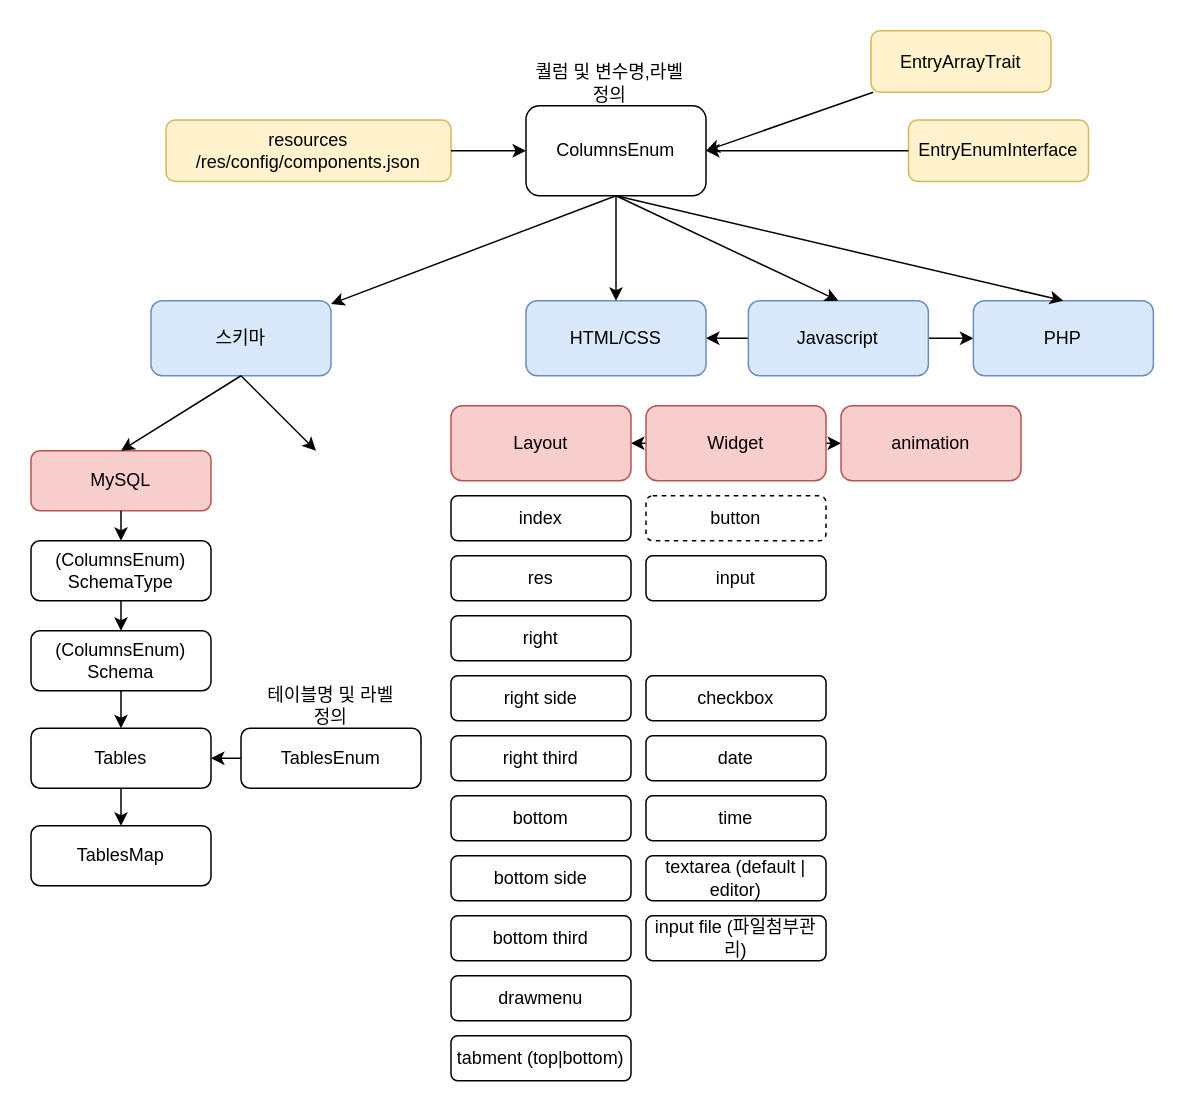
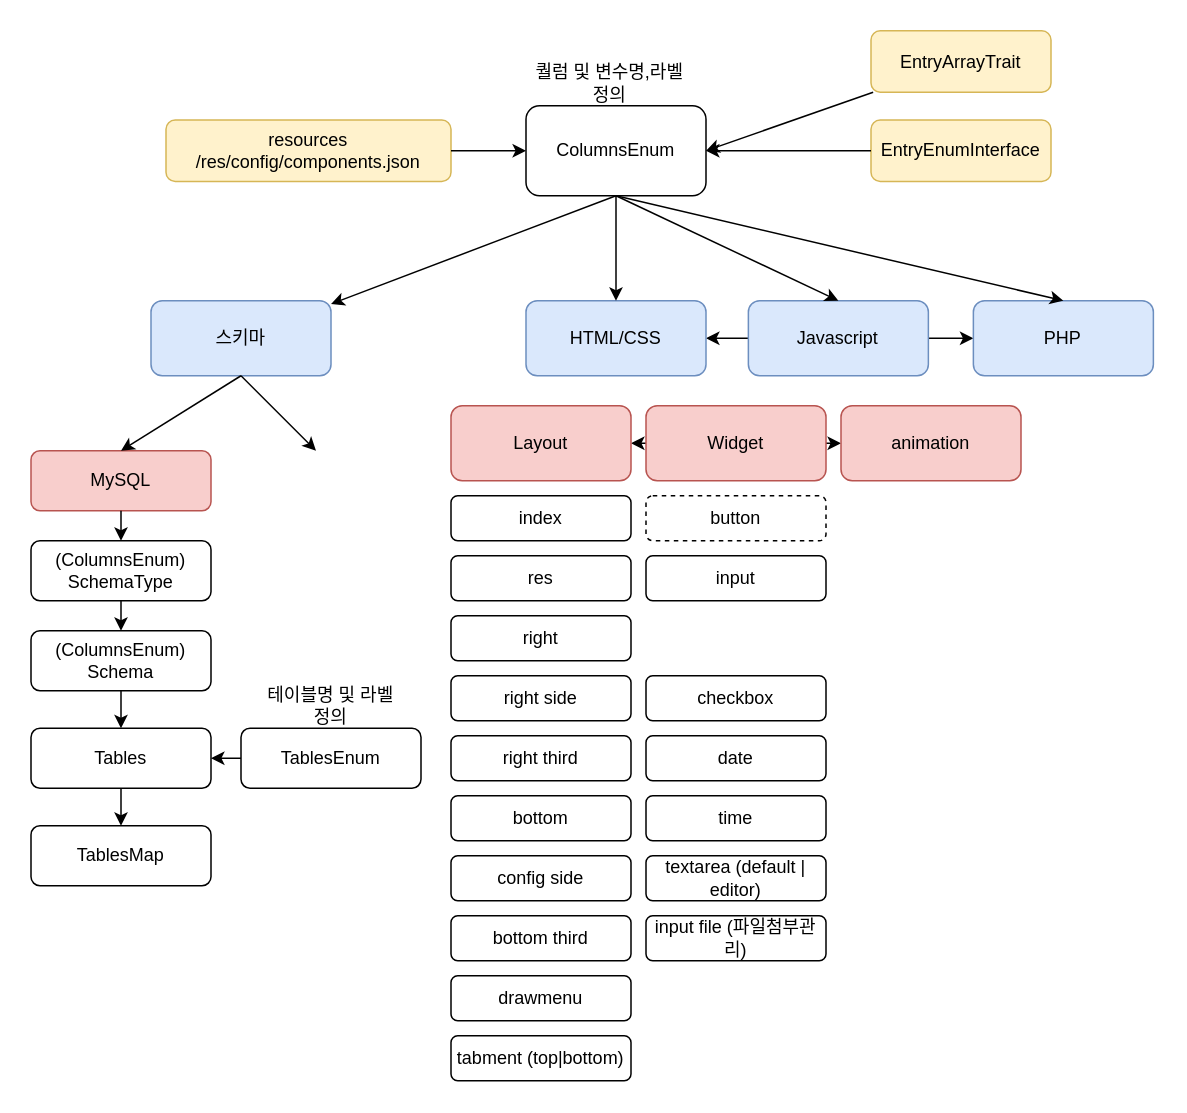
  <mxCell id="0" />
  <mxCell id="1" parent="0" />
  <mxCell id="2" value="" style="endArrow=classic;startArrow=classic;html=1;exitX=1;exitY=0.5;exitDx=0;exitDy=0;entryX=0;entryY=0.5;entryDx=0;entryDy=0;" parent="1" source="31" target="44" edge="1"><mxGeometry width="50" height="50" relative="1" as="geometry"><mxPoint x="480" y="235" as="sourcePoint" /><mxPoint x="658.25" y="235" as="targetPoint" /></mxGeometry></mxCell>
  <mxCell id="3" value="" style="endArrow=classic;startArrow=classic;html=1;exitX=1;exitY=0.5;exitDx=0;exitDy=0;" parent="1" source="18" target="22" edge="1"><mxGeometry width="50" height="50" relative="1" as="geometry"><mxPoint x="610" y="530" as="sourcePoint" /><mxPoint x="660" y="480" as="targetPoint" /></mxGeometry></mxCell>
  <mxCell id="4" value="ColumnsEnum" style="rounded=1;whiteSpace=wrap;html=1;" parent="1" vertex="1"><mxGeometry x="350" y="70" width="120" height="60" as="geometry" /></mxCell>
  <mxCell id="5" value="EntryArrayTrait" style="rounded=1;whiteSpace=wrap;html=1;fillColor=#fff2cc;strokeColor=#d6b656;" parent="1" vertex="1"><mxGeometry x="580" y="20" width="120" height="41" as="geometry" /></mxCell>
  <mxCell id="6" value="" style="endArrow=classic;html=1;entryX=1;entryY=0.5;entryDx=0;entryDy=0;" parent="1" source="5" target="4" edge="1"><mxGeometry width="50" height="50" relative="1" as="geometry"><mxPoint x="690" y="380" as="sourcePoint" /><mxPoint x="740" y="330" as="targetPoint" /></mxGeometry></mxCell>
  <mxCell id="7" value="resources&lt;br&gt;/res/config/components.json" style="rounded=1;whiteSpace=wrap;html=1;fillColor=#fff2cc;strokeColor=#d6b656;" parent="1" vertex="1"><mxGeometry x="110" y="79.5" width="190" height="41" as="geometry" /></mxCell>
  <mxCell id="8" value="퀄럼 및 변수명,라벨 &lt;br&gt;정의" style="text;html=1;strokeColor=none;fillColor=none;align=center;verticalAlign=middle;whiteSpace=wrap;rounded=0;" parent="1" vertex="1"><mxGeometry x="351.75" y="40" width="108.25" height="30" as="geometry" /></mxCell>
  <mxCell id="9" value="" style="endArrow=classic;html=1;entryX=0;entryY=0.5;entryDx=0;entryDy=0;exitX=1;exitY=0.5;exitDx=0;exitDy=0;" parent="1" source="7" target="4" edge="1"><mxGeometry width="50" height="50" relative="1" as="geometry"><mxPoint x="530" y="110" as="sourcePoint" /><mxPoint x="480" y="110" as="targetPoint" /></mxGeometry></mxCell>
  <mxCell id="10" value="스키마" style="rounded=1;whiteSpace=wrap;html=1;fillColor=#dae8fc;strokeColor=#6c8ebf;" parent="1" vertex="1"><mxGeometry x="100" y="200" width="120" height="50" as="geometry" /></mxCell>
  <mxCell id="11" value="MySQL" style="rounded=1;whiteSpace=wrap;html=1;fillColor=#f8cecc;strokeColor=#b85450;" parent="1" vertex="1"><mxGeometry x="20" y="300" width="120" height="40" as="geometry" /></mxCell>
  <mxCell id="12" value="(ColumnsEnum)&lt;br&gt;SchemaType" style="rounded=1;whiteSpace=wrap;html=1;" parent="1" vertex="1"><mxGeometry x="20" y="360" width="120" height="40" as="geometry" /></mxCell>
  <mxCell id="13" value="(ColumnsEnum)&lt;br&gt;Schema" style="rounded=1;whiteSpace=wrap;html=1;" parent="1" vertex="1"><mxGeometry x="20" y="420" width="120" height="40" as="geometry" /></mxCell>
  <mxCell id="14" value="" style="endArrow=classic;html=1;entryX=0.5;entryY=0;entryDx=0;entryDy=0;" parent="1" source="12" target="13" edge="1"><mxGeometry width="50" height="50" relative="1" as="geometry"><mxPoint x="210" y="110" as="sourcePoint" /><mxPoint x="260" y="110" as="targetPoint" /></mxGeometry></mxCell>
  <mxCell id="15" value="" style="endArrow=classic;html=1;exitX=0.5;exitY=1;exitDx=0;exitDy=0;" parent="1" source="4" target="10" edge="1"><mxGeometry width="50" height="50" relative="1" as="geometry"><mxPoint x="310" y="110" as="sourcePoint" /><mxPoint x="360" y="110" as="targetPoint" /></mxGeometry></mxCell>
  <mxCell id="16" value="" style="endArrow=classic;html=1;exitX=0.5;exitY=1;exitDx=0;exitDy=0;entryX=0.5;entryY=0;entryDx=0;entryDy=0;" parent="1" source="10" target="11" edge="1"><mxGeometry width="50" height="50" relative="1" as="geometry"><mxPoint x="420" y="140" as="sourcePoint" /><mxPoint x="298.095" y="220" as="targetPoint" /></mxGeometry></mxCell>
  <mxCell id="17" value="" style="endArrow=classic;html=1;entryX=0.5;entryY=0;entryDx=0;entryDy=0;exitX=0.5;exitY=1;exitDx=0;exitDy=0;" parent="1" source="11" target="12" edge="1"><mxGeometry width="50" height="50" relative="1" as="geometry"><mxPoint x="90" y="410" as="sourcePoint" /><mxPoint x="90" y="430" as="targetPoint" /></mxGeometry></mxCell>
  <mxCell id="18" value="HTML/CSS" style="rounded=1;whiteSpace=wrap;html=1;fillColor=#dae8fc;strokeColor=#6c8ebf;" parent="1" vertex="1"><mxGeometry x="350" y="200" width="120" height="50" as="geometry" /></mxCell>
  <mxCell id="19" value="Javascript" style="rounded=1;whiteSpace=wrap;html=1;fillColor=#dae8fc;strokeColor=#6c8ebf;" parent="1" vertex="1"><mxGeometry x="498.25" y="200" width="120" height="50" as="geometry" /></mxCell>
  <mxCell id="20" value="" style="endArrow=classic;html=1;exitX=0.5;exitY=1;exitDx=0;exitDy=0;entryX=0.5;entryY=0;entryDx=0;entryDy=0;" parent="1" source="4" target="18" edge="1"><mxGeometry width="50" height="50" relative="1" as="geometry"><mxPoint x="420" y="140" as="sourcePoint" /><mxPoint x="298.095" y="220" as="targetPoint" /></mxGeometry></mxCell>
  <mxCell id="21" value="" style="endArrow=classic;html=1;entryX=0.5;entryY=0;entryDx=0;entryDy=0;" parent="1" target="19" edge="1"><mxGeometry width="50" height="50" relative="1" as="geometry"><mxPoint x="410" y="130" as="sourcePoint" /><mxPoint x="421.75" y="220" as="targetPoint" /></mxGeometry></mxCell>
  <mxCell id="22" value="PHP" style="rounded=1;whiteSpace=wrap;html=1;fillColor=#dae8fc;strokeColor=#6c8ebf;" parent="1" vertex="1"><mxGeometry x="648.25" y="200" width="120" height="50" as="geometry" /></mxCell>
  <mxCell id="23" value="" style="endArrow=classic;html=1;entryX=0.5;entryY=0;entryDx=0;entryDy=0;exitX=0.5;exitY=1;exitDx=0;exitDy=0;" parent="1" source="4" target="22" edge="1"><mxGeometry width="50" height="50" relative="1" as="geometry"><mxPoint x="420" y="140" as="sourcePoint" /><mxPoint x="570" y="220" as="targetPoint" /></mxGeometry></mxCell>
  <mxCell id="24" value="" style="endArrow=classic;html=1;exitX=0.5;exitY=1;exitDx=0;exitDy=0;" parent="1" source="10" edge="1"><mxGeometry width="50" height="50" relative="1" as="geometry"><mxPoint x="250" y="260" as="sourcePoint" /><mxPoint x="210" y="300" as="targetPoint" /></mxGeometry></mxCell>
  <mxCell id="25" value="Widget" style="rounded=1;whiteSpace=wrap;html=1;fillColor=#f8cecc;strokeColor=#b85450;" parent="1" vertex="1"><mxGeometry x="430" y="270" width="120" height="50" as="geometry" /></mxCell>
  <mxCell id="26" value="button" style="rounded=1;whiteSpace=wrap;html=1;dashed=1;" parent="1" vertex="1"><mxGeometry x="430" y="330" width="120" height="30" as="geometry" /></mxCell>
  <mxCell id="27" value="input" style="rounded=1;whiteSpace=wrap;html=1;" parent="1" vertex="1"><mxGeometry x="430" y="370" width="120" height="30" as="geometry" /></mxCell>
  <mxCell id="28" value="date" style="rounded=1;whiteSpace=wrap;html=1;" parent="1" vertex="1"><mxGeometry x="430" y="490" width="120" height="30" as="geometry" /></mxCell>
  <mxCell id="29" value="time" style="rounded=1;whiteSpace=wrap;html=1;" parent="1" vertex="1"><mxGeometry x="430" y="530" width="120" height="30" as="geometry" /></mxCell>
  <mxCell id="30" value="checkbox" style="rounded=1;whiteSpace=wrap;html=1;" parent="1" vertex="1"><mxGeometry x="430" y="450" width="120" height="30" as="geometry" /></mxCell>
  <mxCell id="31" value="Layout" style="rounded=1;whiteSpace=wrap;html=1;fillColor=#f8cecc;strokeColor=#b85450;" parent="1" vertex="1"><mxGeometry x="300" y="270" width="120" height="50" as="geometry" /></mxCell>
  <mxCell id="32" value="index" style="rounded=1;whiteSpace=wrap;html=1;" parent="1" vertex="1"><mxGeometry x="300" y="330" width="120" height="30" as="geometry" /></mxCell>
  <mxCell id="33" value="res" style="rounded=1;whiteSpace=wrap;html=1;" parent="1" vertex="1"><mxGeometry x="300" y="370" width="120" height="30" as="geometry" /></mxCell>
  <mxCell id="34" value="right" style="rounded=1;whiteSpace=wrap;html=1;" parent="1" vertex="1"><mxGeometry x="300" y="410" width="120" height="30" as="geometry" /></mxCell>
  <mxCell id="35" value="right side" style="rounded=1;whiteSpace=wrap;html=1;" parent="1" vertex="1"><mxGeometry x="300" y="450" width="120" height="30" as="geometry" /></mxCell>
  <mxCell id="36" value="right third" style="rounded=1;whiteSpace=wrap;html=1;" parent="1" vertex="1"><mxGeometry x="300" y="490" width="120" height="30" as="geometry" /></mxCell>
  <mxCell id="37" value="bottom" style="rounded=1;whiteSpace=wrap;html=1;" parent="1" vertex="1"><mxGeometry x="300" y="530" width="120" height="30" as="geometry" /></mxCell>
- <mxCell id="38" value="bottom side" style="rounded=1;whiteSpace=wrap;html=1;" parent="1" vertex="1"><mxGeometry x="300" y="570" width="120" height="30" as="geometry" /></mxCell>
+ <mxCell id="38" value="config side" style="rounded=1;whiteSpace=wrap;html=1;" parent="1" vertex="1"><mxGeometry x="300" y="570" width="120" height="30" as="geometry" /></mxCell>
  <mxCell id="39" value="bottom third" style="rounded=1;whiteSpace=wrap;html=1;" parent="1" vertex="1"><mxGeometry x="300" y="610" width="120" height="30" as="geometry" /></mxCell>
  <mxCell id="40" value="drawmenu" style="rounded=1;whiteSpace=wrap;html=1;" parent="1" vertex="1"><mxGeometry x="300" y="650" width="120" height="30" as="geometry" /></mxCell>
  <mxCell id="41" value="tabment (top|bottom)" style="rounded=1;whiteSpace=wrap;html=1;" parent="1" vertex="1"><mxGeometry x="300" y="690" width="120" height="30" as="geometry" /></mxCell>
  <mxCell id="42" value="textarea (default | editor)" style="rounded=1;whiteSpace=wrap;html=1;" parent="1" vertex="1"><mxGeometry x="430" y="570" width="120" height="30" as="geometry" /></mxCell>
  <mxCell id="43" value="input file (파일첨부관리)" style="rounded=1;whiteSpace=wrap;html=1;" parent="1" vertex="1"><mxGeometry x="430" y="610" width="120" height="30" as="geometry" /></mxCell>
  <mxCell id="44" value="animation" style="rounded=1;whiteSpace=wrap;html=1;fillColor=#f8cecc;strokeColor=#b85450;" parent="1" vertex="1"><mxGeometry x="560" y="270" width="120" height="50" as="geometry" /></mxCell>
- <mxCell id="45" value="EntryEnumInterface" style="rounded=1;whiteSpace=wrap;html=1;fillColor=#fff2cc;strokeColor=#d6b656;" parent="1" vertex="1"><mxGeometry x="605" y="79.5" width="120" height="41" as="geometry" /></mxCell>
+ <mxCell id="45" value="EntryEnumInterface" style="rounded=1;whiteSpace=wrap;html=1;fillColor=#fff2cc;strokeColor=#d6b656;" parent="1" vertex="1"><mxGeometry x="580" y="79.5" width="120" height="41" as="geometry" /></mxCell>
  <mxCell id="46" value="" style="endArrow=classic;html=1;entryX=1;entryY=0.5;entryDx=0;entryDy=0;exitX=0;exitY=0.5;exitDx=0;exitDy=0;" parent="1" source="45" target="4" edge="1"><mxGeometry width="50" height="50" relative="1" as="geometry"><mxPoint x="591.429" y="71" as="sourcePoint" /><mxPoint x="480" y="110" as="targetPoint" /></mxGeometry></mxCell>
  <mxCell id="47" value="TablesEnum" style="rounded=1;whiteSpace=wrap;html=1;" vertex="1" parent="1"><mxGeometry x="160" y="485" width="120" height="40" as="geometry" /></mxCell>
  <mxCell id="48" value="Tables" style="rounded=1;whiteSpace=wrap;html=1;" vertex="1" parent="1"><mxGeometry x="20" y="485" width="120" height="40" as="geometry" /></mxCell>
  <mxCell id="49" value="" style="endArrow=classic;html=1;entryX=0.5;entryY=0;entryDx=0;entryDy=0;exitX=0.5;exitY=1;exitDx=0;exitDy=0;" edge="1" parent="1" source="13" target="48"><mxGeometry width="50" height="50" relative="1" as="geometry"><mxPoint x="90" y="410" as="sourcePoint" /><mxPoint x="90" y="430" as="targetPoint" /></mxGeometry></mxCell>
  <mxCell id="50" value="" style="endArrow=classic;html=1;entryX=1;entryY=0.5;entryDx=0;entryDy=0;exitX=0;exitY=0.5;exitDx=0;exitDy=0;" edge="1" parent="1" source="47" target="48"><mxGeometry width="50" height="50" relative="1" as="geometry"><mxPoint x="90" y="470" as="sourcePoint" /><mxPoint x="90" y="495" as="targetPoint" /></mxGeometry></mxCell>
  <mxCell id="51" value="테이블명 및 라벨 &lt;br&gt;정의" style="text;html=1;strokeColor=none;fillColor=none;align=center;verticalAlign=middle;whiteSpace=wrap;rounded=0;" vertex="1" parent="1"><mxGeometry x="165.87" y="455" width="108.25" height="30" as="geometry" /></mxCell>
  <mxCell id="52" value="TablesMap" style="rounded=1;whiteSpace=wrap;html=1;" vertex="1" parent="1"><mxGeometry x="20" y="550" width="120" height="40" as="geometry" /></mxCell>
  <mxCell id="53" value="" style="endArrow=classic;html=1;entryX=0.5;entryY=0;entryDx=0;entryDy=0;exitX=0.5;exitY=1;exitDx=0;exitDy=0;" edge="1" parent="1" source="48" target="52"><mxGeometry width="50" height="50" relative="1" as="geometry"><mxPoint x="90" y="470" as="sourcePoint" /><mxPoint x="90" y="495" as="targetPoint" /></mxGeometry></mxCell>
